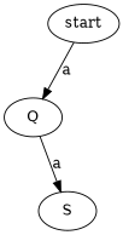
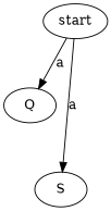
  digraph {
    start
    Q
    S
    start -> Q [label=a]
-   Q -> S [label=a]
+   start -> S [label=a]
  }
